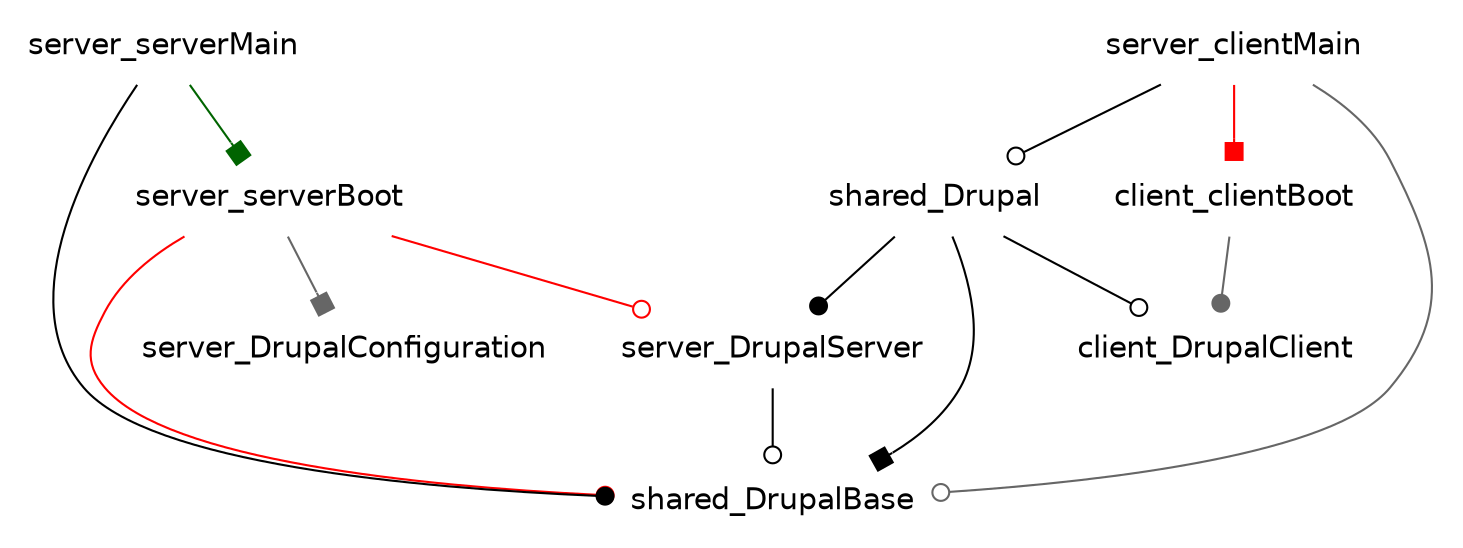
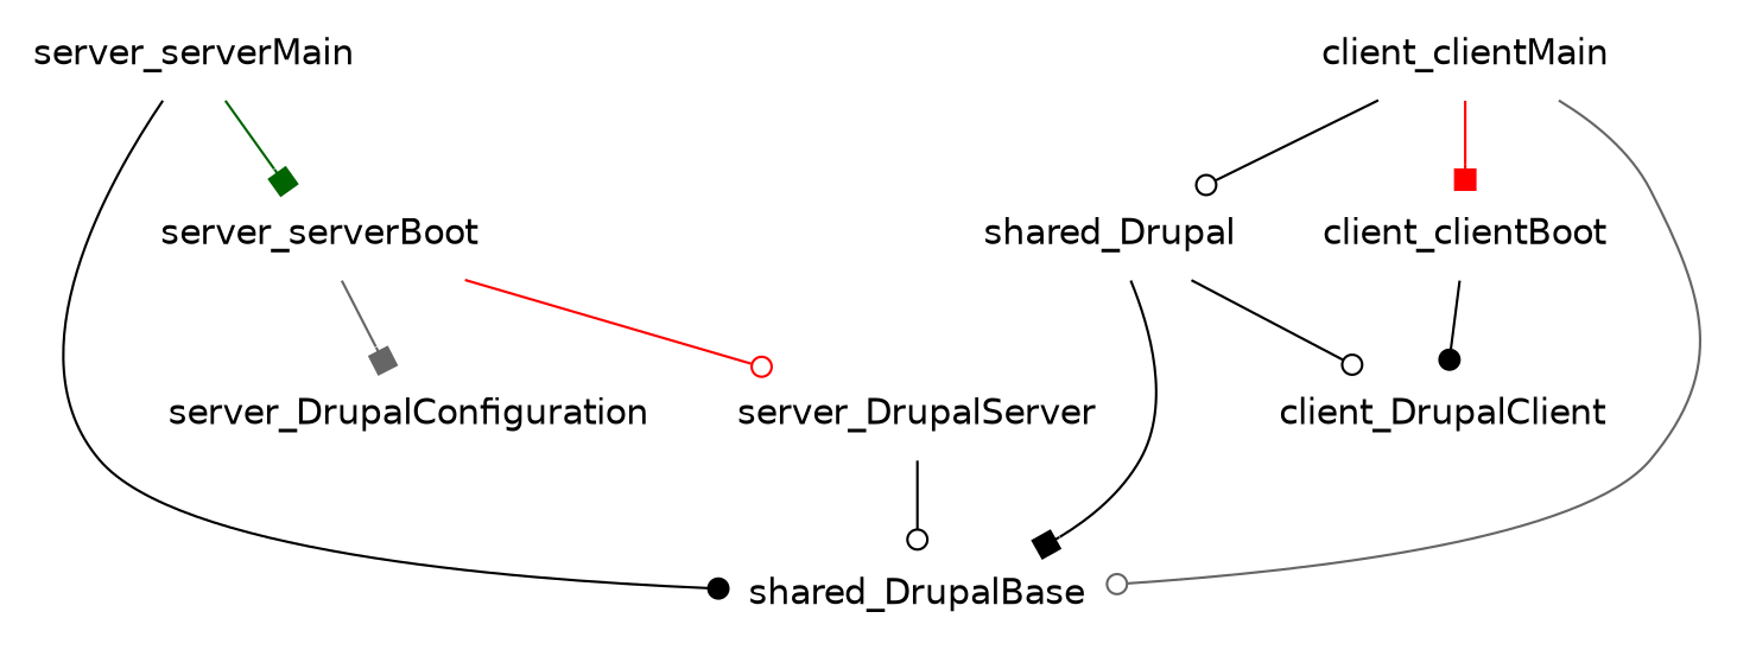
  digraph {
    fontname="DejaVu Sans"
    rankdir=TD
    node [fontname="DejaVu Sans" shape=none]
    edge [arrowhead=odot color=black fontname="DejaVu Sans"]
    client_clientBoot
    client_DrupalClient
-   client_clientMain [label=server_clientMain]
+   client_clientMain
    shared_DrupalBase
    shared_Drupal
    server_DrupalServer
    server_serverBoot
    server_DrupalConfiguration
    server_serverMain
-   client_clientBoot -> client_DrupalClient [arrowhead=dot color=gray40]
+   client_clientBoot -> client_DrupalClient [arrowhead=dot]
    client_clientMain -> client_clientBoot [arrowhead=box color=red]
    client_clientMain -> shared_DrupalBase [color=gray40]
    client_clientMain -> shared_Drupal
    shared_Drupal -> client_DrupalClient
    shared_Drupal -> shared_DrupalBase [arrowhead=box]
-   shared_Drupal -> server_DrupalServer [arrowhead=dot]
    server_DrupalServer -> shared_DrupalBase
-   server_serverBoot -> shared_DrupalBase [arrowhead=dot color=red]
    server_serverBoot -> server_DrupalServer [color=red]
    server_serverBoot -> server_DrupalConfiguration [arrowhead=box color=gray40]
    server_serverMain -> shared_DrupalBase [arrowhead=dot]
    server_serverMain -> server_serverBoot [arrowhead=box color=darkgreen]
  }
